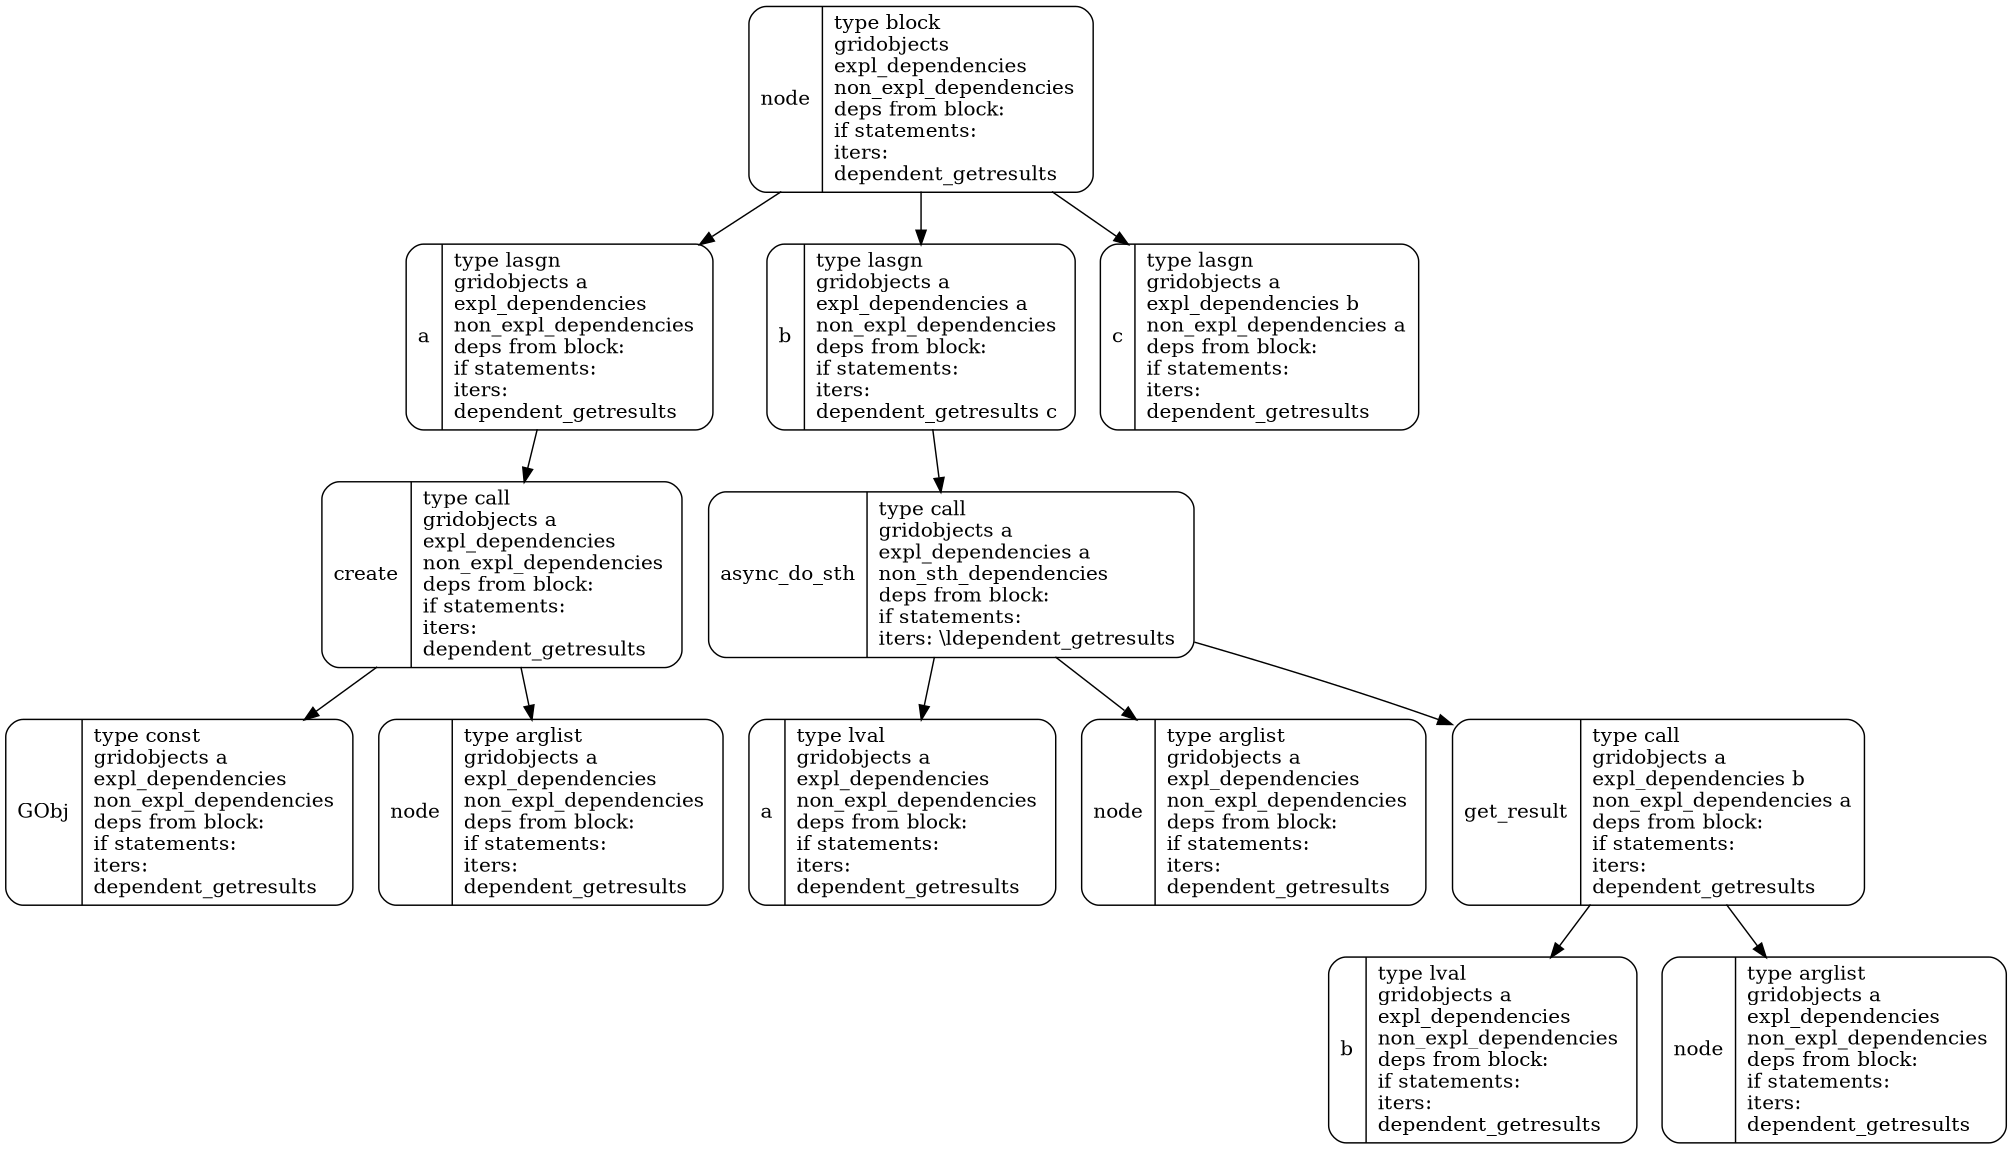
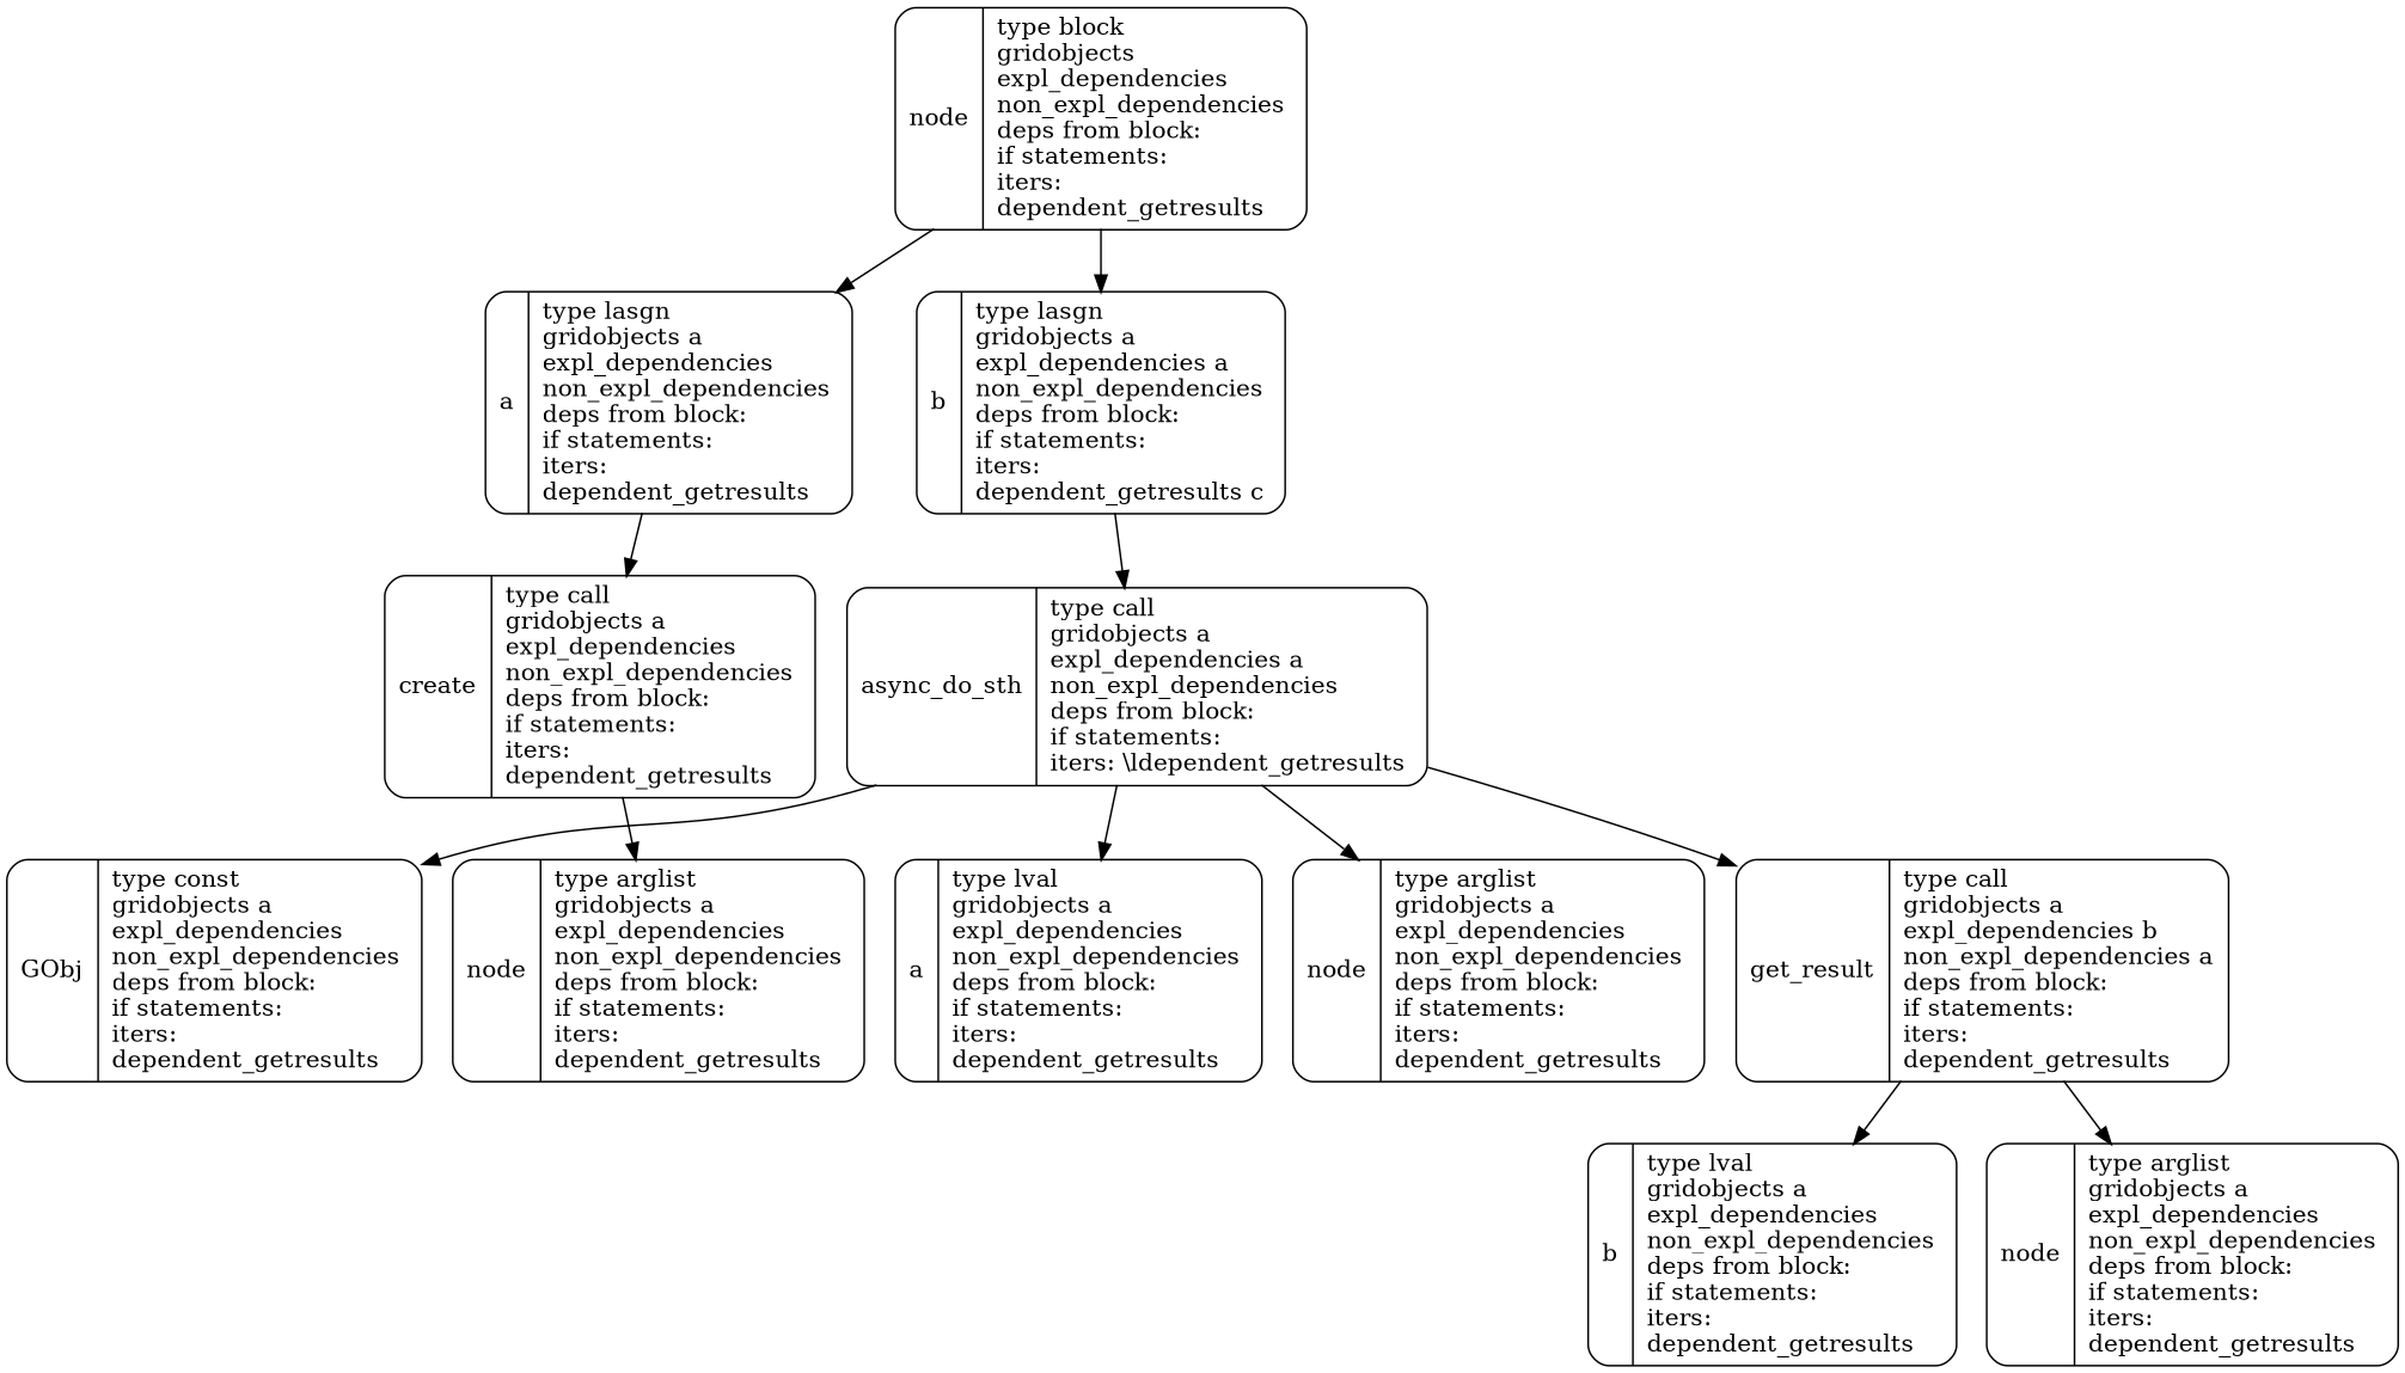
  digraph {
    ordering=out
    node [shape=Mrecord]
    n1 [label="node|type block\lgridobjects \lexpl_dependencies \lnon_expl_dependencies \ldeps from block: \lif statements: \liters: \ldependent_getresults \l"]
    n2 [label="a|type lasgn\lgridobjects a\lexpl_dependencies \lnon_expl_dependencies \ldeps from block: \lif statements: \liters: \ldependent_getresults \l"]
    n3 [label="b|type lasgn\lgridobjects a\lexpl_dependencies a\lnon_expl_dependencies \ldeps from block: \lif statements: \liters: \ldependent_getresults c\l"]
-   n4 [label="c|type lasgn\lgridobjects a\lexpl_dependencies b\lnon_expl_dependencies a\ldeps from block: \lif statements: \liters: \ldependent_getresults \l"]
    n5 [label="create|type call\lgridobjects a\lexpl_dependencies \lnon_expl_dependencies \ldeps from block: \lif statements: \liters: \ldependent_getresults \l"]
-   n6 [label="async_do_sth|type call\lgridobjects a\lexpl_dependencies a\lnon_sth_dependencies \ldeps from block: \lif statements: \liters: \\ldependent_getresults \l"]
+   n6 [label="async_do_sth|type call\lgridobjects a\lexpl_dependencies a\lnon_expl_dependencies \ldeps from block: \lif statements: \liters: \\ldependent_getresults \l"]
    n7 [label="GObj|type const\lgridobjects a\lexpl_dependencies \lnon_expl_dependencies \ldeps from block: \lif statements: \liters: \ldependent_getresults \l"]
    n8 [label="node|type arglist\lgridobjects a\lexpl_dependencies \lnon_expl_dependencies \ldeps from block: \lif statements: \liters: \ldependent_getresults \l"]
    n9 [label="a|type lval\lgridobjects a\lexpl_dependencies \lnon_expl_dependencies \ldeps from block: \lif statements: \liters: \ldependent_getresults \l"]
    n10 [label="node|type arglist\lgridobjects a\lexpl_dependencies \lnon_expl_dependencies \ldeps from block: \lif statements: \liters: \ldependent_getresults \l"]
    n11 [label="get_result|type call\lgridobjects a\lexpl_dependencies b\lnon_expl_dependencies a\ldeps from block: \lif statements: \liters: \ldependent_getresults \l"]
    n12 [label="b|type lval\lgridobjects a\lexpl_dependencies \lnon_expl_dependencies \ldeps from block: \lif statements: \liters: \ldependent_getresults \l"]
    n13 [label="node|type arglist\lgridobjects a\lexpl_dependencies \lnon_expl_dependencies \ldeps from block: \lif statements: \liters: \ldependent_getresults \l"]
    n1 -> n2
    n1 -> n3
-   n1 -> n4
    n2 -> n5
    n3 -> n6
-   n5 -> n7
+   n6 -> n7
    n5 -> n8
    n6 -> n9
    n6 -> n10
    n6 -> n11
    n11 -> n12
    n11 -> n13
  }
